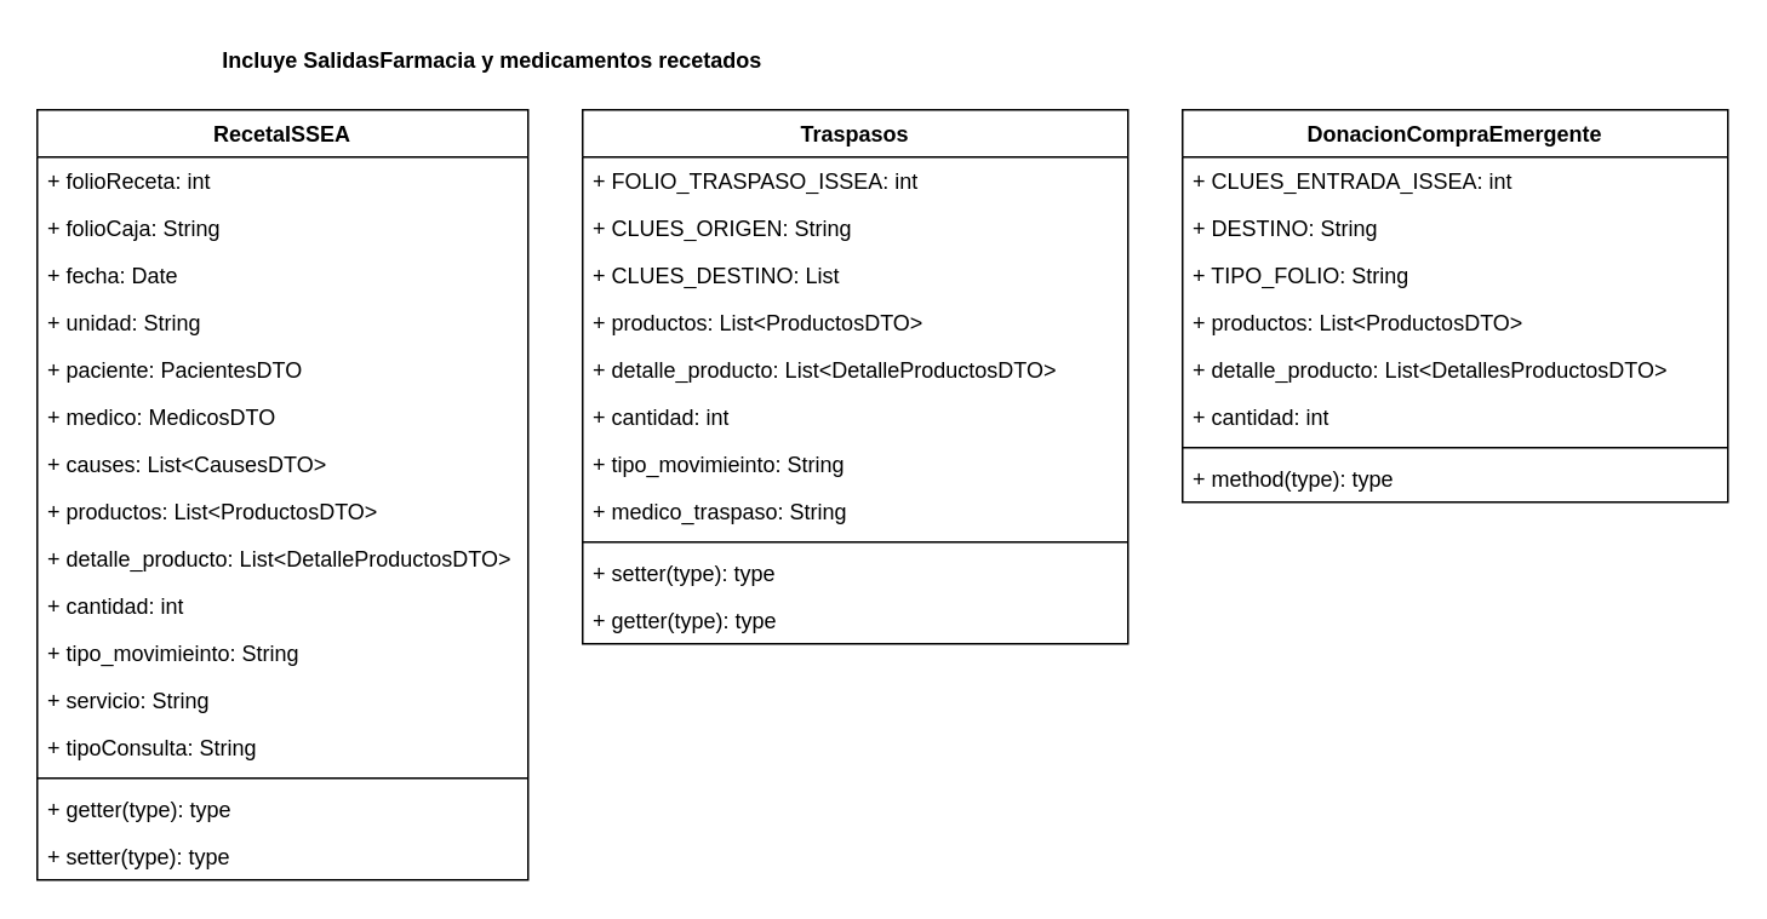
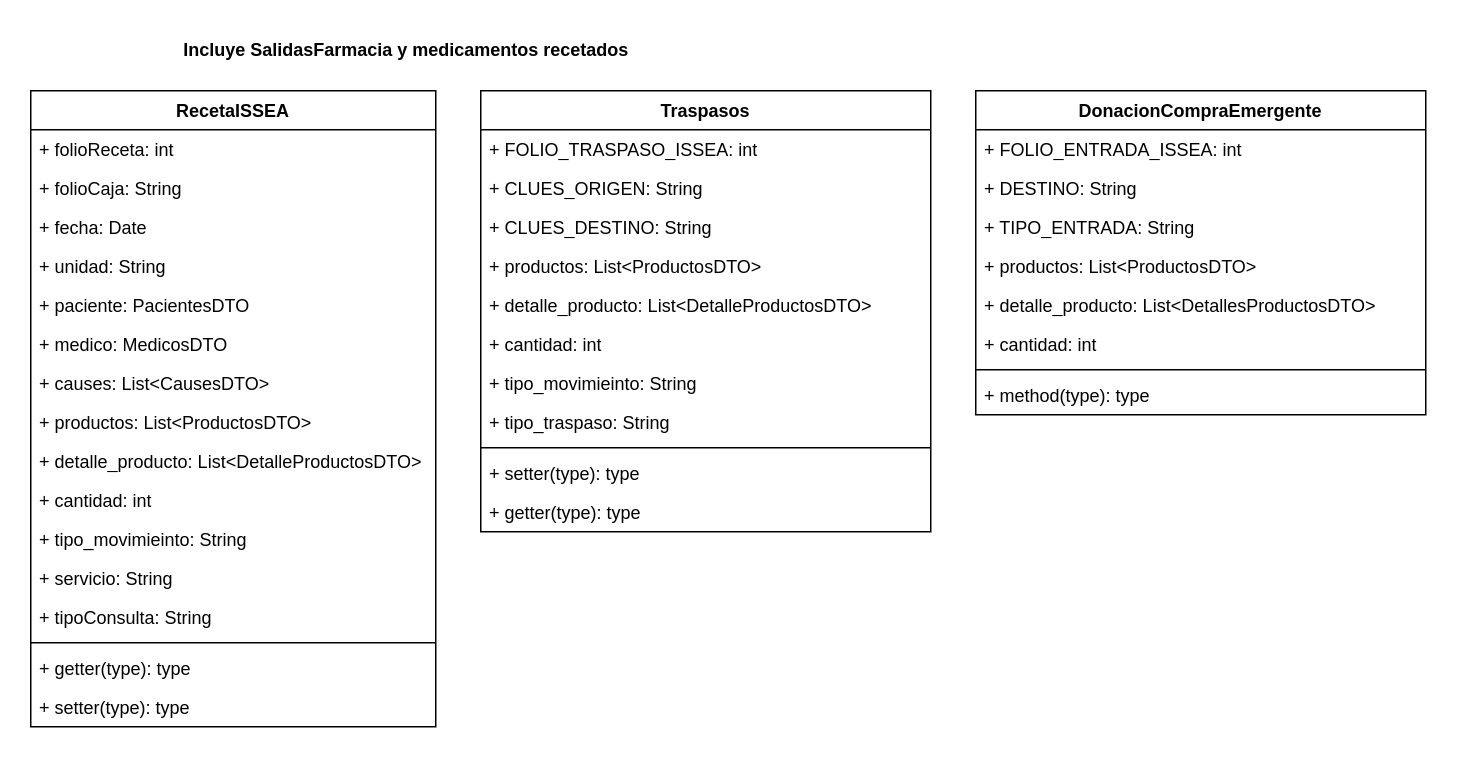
  <mxCell id="0" />
  <mxCell id="1" parent="0" />
  <mxCell id="2" value="RecetaISSEA" style="swimlane;fontStyle=1;align=center;verticalAlign=top;childLayout=stackLayout;horizontal=1;startSize=26;horizontalStack=0;resizeParent=1;resizeParentMax=0;resizeLast=0;collapsible=1;marginBottom=0;whiteSpace=wrap;html=1;" vertex="1" parent="1"><mxGeometry x="20" y="60" width="270" height="424" as="geometry" /></mxCell>
  <mxCell id="3" value="+ folioReceta: int" style="text;strokeColor=none;fillColor=none;align=left;verticalAlign=top;spacingLeft=4;spacingRight=4;overflow=hidden;rotatable=0;points=[[0,0.5],[1,0.5]];portConstraint=eastwest;whiteSpace=wrap;html=1;" vertex="1" parent="2"><mxGeometry y="26" width="270" height="26" as="geometry" /></mxCell>
  <mxCell id="4" value="+ folioCaja: String" style="text;strokeColor=none;fillColor=none;align=left;verticalAlign=top;spacingLeft=4;spacingRight=4;overflow=hidden;rotatable=0;points=[[0,0.5],[1,0.5]];portConstraint=eastwest;whiteSpace=wrap;html=1;" vertex="1" parent="2"><mxGeometry y="52" width="270" height="26" as="geometry" /></mxCell>
  <mxCell id="5" value="+ fecha: Date" style="text;strokeColor=none;fillColor=none;align=left;verticalAlign=top;spacingLeft=4;spacingRight=4;overflow=hidden;rotatable=0;points=[[0,0.5],[1,0.5]];portConstraint=eastwest;whiteSpace=wrap;html=1;" vertex="1" parent="2"><mxGeometry y="78" width="270" height="26" as="geometry" /></mxCell>
  <mxCell id="6" value="+ unidad: String" style="text;strokeColor=none;fillColor=none;align=left;verticalAlign=top;spacingLeft=4;spacingRight=4;overflow=hidden;rotatable=0;points=[[0,0.5],[1,0.5]];portConstraint=eastwest;whiteSpace=wrap;html=1;" vertex="1" parent="2"><mxGeometry y="104" width="270" height="26" as="geometry" /></mxCell>
  <mxCell id="7" value="+ paciente: PacientesDTO" style="text;strokeColor=none;fillColor=none;align=left;verticalAlign=top;spacingLeft=4;spacingRight=4;overflow=hidden;rotatable=0;points=[[0,0.5],[1,0.5]];portConstraint=eastwest;whiteSpace=wrap;html=1;" vertex="1" parent="2"><mxGeometry y="130" width="270" height="26" as="geometry" /></mxCell>
  <mxCell id="8" value="+ medico: MedicosDTO" style="text;strokeColor=none;fillColor=none;align=left;verticalAlign=top;spacingLeft=4;spacingRight=4;overflow=hidden;rotatable=0;points=[[0,0.5],[1,0.5]];portConstraint=eastwest;whiteSpace=wrap;html=1;" vertex="1" parent="2"><mxGeometry y="156" width="270" height="26" as="geometry" /></mxCell>
  <mxCell id="9" value="+ causes: List&amp;lt;CausesDTO&amp;gt;" style="text;strokeColor=none;fillColor=none;align=left;verticalAlign=top;spacingLeft=4;spacingRight=4;overflow=hidden;rotatable=0;points=[[0,0.5],[1,0.5]];portConstraint=eastwest;whiteSpace=wrap;html=1;" vertex="1" parent="2"><mxGeometry y="182" width="270" height="26" as="geometry" /></mxCell>
  <mxCell id="10" value="+ productos: List&amp;lt;ProductosDTO&amp;gt;&lt;div&gt;&lt;br&gt;&lt;/div&gt;" style="text;strokeColor=none;fillColor=none;align=left;verticalAlign=top;spacingLeft=4;spacingRight=4;overflow=hidden;rotatable=0;points=[[0,0.5],[1,0.5]];portConstraint=eastwest;whiteSpace=wrap;html=1;" vertex="1" parent="2"><mxGeometry y="208" width="270" height="26" as="geometry" /></mxCell>
  <mxCell id="11" value="+ detalle_producto: List&amp;lt;DetalleProductosDTO&amp;gt;" style="text;strokeColor=none;fillColor=none;align=left;verticalAlign=top;spacingLeft=4;spacingRight=4;overflow=hidden;rotatable=0;points=[[0,0.5],[1,0.5]];portConstraint=eastwest;whiteSpace=wrap;html=1;" vertex="1" parent="2"><mxGeometry y="234" width="270" height="26" as="geometry" /></mxCell>
  <mxCell id="12" value="+ cantidad: int" style="text;strokeColor=none;fillColor=none;align=left;verticalAlign=top;spacingLeft=4;spacingRight=4;overflow=hidden;rotatable=0;points=[[0,0.5],[1,0.5]];portConstraint=eastwest;whiteSpace=wrap;html=1;" vertex="1" parent="2"><mxGeometry y="260" width="270" height="26" as="geometry" /></mxCell>
  <mxCell id="13" value="+ tipo_movimieinto: String&lt;div&gt;&lt;br&gt;&lt;/div&gt;" style="text;strokeColor=none;fillColor=none;align=left;verticalAlign=top;spacingLeft=4;spacingRight=4;overflow=hidden;rotatable=0;points=[[0,0.5],[1,0.5]];portConstraint=eastwest;whiteSpace=wrap;html=1;" vertex="1" parent="2"><mxGeometry y="286" width="270" height="26" as="geometry" /></mxCell>
  <mxCell id="14" value="+ servicio: String" style="text;strokeColor=none;fillColor=none;align=left;verticalAlign=top;spacingLeft=4;spacingRight=4;overflow=hidden;rotatable=0;points=[[0,0.5],[1,0.5]];portConstraint=eastwest;whiteSpace=wrap;html=1;" vertex="1" parent="2"><mxGeometry y="312" width="270" height="26" as="geometry" /></mxCell>
  <mxCell id="15" value="+ tipoConsulta: String&lt;div&gt;&lt;br&gt;&lt;/div&gt;" style="text;strokeColor=none;fillColor=none;align=left;verticalAlign=top;spacingLeft=4;spacingRight=4;overflow=hidden;rotatable=0;points=[[0,0.5],[1,0.5]];portConstraint=eastwest;whiteSpace=wrap;html=1;" vertex="1" parent="2"><mxGeometry y="338" width="270" height="26" as="geometry" /></mxCell>
  <mxCell id="16" value="" style="line;strokeWidth=1;fillColor=none;align=left;verticalAlign=middle;spacingTop=-1;spacingLeft=3;spacingRight=3;rotatable=0;labelPosition=right;points=[];portConstraint=eastwest;strokeColor=inherit;" vertex="1" parent="2"><mxGeometry y="364" width="270" height="8" as="geometry" /></mxCell>
  <mxCell id="17" value="+ getter(type): type" style="text;strokeColor=none;fillColor=none;align=left;verticalAlign=top;spacingLeft=4;spacingRight=4;overflow=hidden;rotatable=0;points=[[0,0.5],[1,0.5]];portConstraint=eastwest;whiteSpace=wrap;html=1;" vertex="1" parent="2"><mxGeometry y="372" width="270" height="26" as="geometry" /></mxCell>
  <mxCell id="18" value="+ setter(type): type" style="text;strokeColor=none;fillColor=none;align=left;verticalAlign=top;spacingLeft=4;spacingRight=4;overflow=hidden;rotatable=0;points=[[0,0.5],[1,0.5]];portConstraint=eastwest;whiteSpace=wrap;html=1;" vertex="1" parent="2"><mxGeometry y="398" width="270" height="26" as="geometry" /></mxCell>
  <mxCell id="19" value="Traspasos" style="swimlane;fontStyle=1;align=center;verticalAlign=top;childLayout=stackLayout;horizontal=1;startSize=26;horizontalStack=0;resizeParent=1;resizeParentMax=0;resizeLast=0;collapsible=1;marginBottom=0;whiteSpace=wrap;html=1;" vertex="1" parent="1"><mxGeometry x="320" y="60" width="300" height="294" as="geometry" /></mxCell>
  <mxCell id="20" value="+ FOLIO_TRASPASO_ISSEA: int" style="text;strokeColor=none;fillColor=none;align=left;verticalAlign=top;spacingLeft=4;spacingRight=4;overflow=hidden;rotatable=0;points=[[0,0.5],[1,0.5]];portConstraint=eastwest;whiteSpace=wrap;html=1;" vertex="1" parent="19"><mxGeometry y="26" width="300" height="26" as="geometry" /></mxCell>
  <mxCell id="21" value="+ CLUES_ORIGEN: String" style="text;strokeColor=none;fillColor=none;align=left;verticalAlign=top;spacingLeft=4;spacingRight=4;overflow=hidden;rotatable=0;points=[[0,0.5],[1,0.5]];portConstraint=eastwest;whiteSpace=wrap;html=1;" vertex="1" parent="19"><mxGeometry y="52" width="300" height="26" as="geometry" /></mxCell>
- <mxCell id="22" value="+ CLUES_DESTINO: List" style="text;strokeColor=none;fillColor=none;align=left;verticalAlign=top;spacingLeft=4;spacingRight=4;overflow=hidden;rotatable=0;points=[[0,0.5],[1,0.5]];portConstraint=eastwest;whiteSpace=wrap;html=1;" vertex="1" parent="19"><mxGeometry y="78" width="300" height="26" as="geometry" /></mxCell>
+ <mxCell id="22" value="+ CLUES_DESTINO: String" style="text;strokeColor=none;fillColor=none;align=left;verticalAlign=top;spacingLeft=4;spacingRight=4;overflow=hidden;rotatable=0;points=[[0,0.5],[1,0.5]];portConstraint=eastwest;whiteSpace=wrap;html=1;" vertex="1" parent="19"><mxGeometry y="78" width="300" height="26" as="geometry" /></mxCell>
  <mxCell id="23" value="+ productos: List&amp;lt;ProductosDTO&amp;gt;" style="text;strokeColor=none;fillColor=none;align=left;verticalAlign=top;spacingLeft=4;spacingRight=4;overflow=hidden;rotatable=0;points=[[0,0.5],[1,0.5]];portConstraint=eastwest;whiteSpace=wrap;html=1;" vertex="1" parent="19"><mxGeometry y="104" width="300" height="26" as="geometry" /></mxCell>
  <mxCell id="24" value="+ detalle_producto: List&amp;lt;DetalleProductosDTO&amp;gt;" style="text;strokeColor=none;fillColor=none;align=left;verticalAlign=top;spacingLeft=4;spacingRight=4;overflow=hidden;rotatable=0;points=[[0,0.5],[1,0.5]];portConstraint=eastwest;whiteSpace=wrap;html=1;" vertex="1" parent="19"><mxGeometry y="130" width="300" height="26" as="geometry" /></mxCell>
  <mxCell id="25" value="+ cantidad: int" style="text;strokeColor=none;fillColor=none;align=left;verticalAlign=top;spacingLeft=4;spacingRight=4;overflow=hidden;rotatable=0;points=[[0,0.5],[1,0.5]];portConstraint=eastwest;whiteSpace=wrap;html=1;" vertex="1" parent="19"><mxGeometry y="156" width="300" height="26" as="geometry" /></mxCell>
  <mxCell id="26" value="+ tipo_movimieinto: String&lt;div&gt;&lt;br&gt;&lt;/div&gt;" style="text;strokeColor=none;fillColor=none;align=left;verticalAlign=top;spacingLeft=4;spacingRight=4;overflow=hidden;rotatable=0;points=[[0,0.5],[1,0.5]];portConstraint=eastwest;whiteSpace=wrap;html=1;" vertex="1" parent="19"><mxGeometry y="182" width="300" height="26" as="geometry" /></mxCell>
- <mxCell id="27" value="+ medico_traspaso: String&lt;div&gt;&lt;br&gt;&lt;/div&gt;" style="text;strokeColor=none;fillColor=none;align=left;verticalAlign=top;spacingLeft=4;spacingRight=4;overflow=hidden;rotatable=0;points=[[0,0.5],[1,0.5]];portConstraint=eastwest;whiteSpace=wrap;html=1;" vertex="1" parent="19"><mxGeometry y="208" width="300" height="26" as="geometry" /></mxCell>
+ <mxCell id="27" value="+ tipo_traspaso: String&lt;div&gt;&lt;br&gt;&lt;/div&gt;" style="text;strokeColor=none;fillColor=none;align=left;verticalAlign=top;spacingLeft=4;spacingRight=4;overflow=hidden;rotatable=0;points=[[0,0.5],[1,0.5]];portConstraint=eastwest;whiteSpace=wrap;html=1;" vertex="1" parent="19"><mxGeometry y="208" width="300" height="26" as="geometry" /></mxCell>
  <mxCell id="28" value="" style="line;strokeWidth=1;fillColor=none;align=left;verticalAlign=middle;spacingTop=-1;spacingLeft=3;spacingRight=3;rotatable=0;labelPosition=right;points=[];portConstraint=eastwest;strokeColor=inherit;" vertex="1" parent="19"><mxGeometry y="234" width="300" height="8" as="geometry" /></mxCell>
  <mxCell id="29" value="+ setter(type): type" style="text;strokeColor=none;fillColor=none;align=left;verticalAlign=top;spacingLeft=4;spacingRight=4;overflow=hidden;rotatable=0;points=[[0,0.5],[1,0.5]];portConstraint=eastwest;whiteSpace=wrap;html=1;" vertex="1" parent="19"><mxGeometry y="242" width="300" height="26" as="geometry" /></mxCell>
  <mxCell id="30" value="+ getter(type): type" style="text;strokeColor=none;fillColor=none;align=left;verticalAlign=top;spacingLeft=4;spacingRight=4;overflow=hidden;rotatable=0;points=[[0,0.5],[1,0.5]];portConstraint=eastwest;whiteSpace=wrap;html=1;" vertex="1" parent="19"><mxGeometry y="268" width="300" height="26" as="geometry" /></mxCell>
  <mxCell id="31" value="Incluye SalidasFarmacia y medicamentos recetados" style="text;align=center;fontStyle=1;verticalAlign=middle;spacingLeft=3;spacingRight=3;strokeColor=none;rotatable=0;points=[[0,0.5],[1,0.5]];portConstraint=eastwest;html=1;" vertex="1" parent="1"><mxGeometry x="230" y="20" width="80" height="26" as="geometry" /></mxCell>
  <mxCell id="32" value="DonacionCompraEmergente" style="swimlane;fontStyle=1;align=center;verticalAlign=top;childLayout=stackLayout;horizontal=1;startSize=26;horizontalStack=0;resizeParent=1;resizeParentMax=0;resizeLast=0;collapsible=1;marginBottom=0;whiteSpace=wrap;html=1;" vertex="1" parent="1"><mxGeometry x="650" y="60" width="300" height="216" as="geometry" /></mxCell>
- <mxCell id="33" value="+ CLUES_ENTRADA_ISSEA: int" style="text;strokeColor=none;fillColor=none;align=left;verticalAlign=top;spacingLeft=4;spacingRight=4;overflow=hidden;rotatable=0;points=[[0,0.5],[1,0.5]];portConstraint=eastwest;whiteSpace=wrap;html=1;" vertex="1" parent="32"><mxGeometry y="26" width="300" height="26" as="geometry" /></mxCell>
+ <mxCell id="33" value="+ FOLIO_ENTRADA_ISSEA: int" style="text;strokeColor=none;fillColor=none;align=left;verticalAlign=top;spacingLeft=4;spacingRight=4;overflow=hidden;rotatable=0;points=[[0,0.5],[1,0.5]];portConstraint=eastwest;whiteSpace=wrap;html=1;" vertex="1" parent="32"><mxGeometry y="26" width="300" height="26" as="geometry" /></mxCell>
  <mxCell id="34" value="+ DESTINO: String" style="text;strokeColor=none;fillColor=none;align=left;verticalAlign=top;spacingLeft=4;spacingRight=4;overflow=hidden;rotatable=0;points=[[0,0.5],[1,0.5]];portConstraint=eastwest;whiteSpace=wrap;html=1;" vertex="1" parent="32"><mxGeometry y="52" width="300" height="26" as="geometry" /></mxCell>
- <mxCell id="35" value="+ TIPO_FOLIO: String" style="text;strokeColor=none;fillColor=none;align=left;verticalAlign=top;spacingLeft=4;spacingRight=4;overflow=hidden;rotatable=0;points=[[0,0.5],[1,0.5]];portConstraint=eastwest;whiteSpace=wrap;html=1;" vertex="1" parent="32"><mxGeometry y="78" width="300" height="26" as="geometry" /></mxCell>
+ <mxCell id="35" value="+ TIPO_ENTRADA: String" style="text;strokeColor=none;fillColor=none;align=left;verticalAlign=top;spacingLeft=4;spacingRight=4;overflow=hidden;rotatable=0;points=[[0,0.5],[1,0.5]];portConstraint=eastwest;whiteSpace=wrap;html=1;" vertex="1" parent="32"><mxGeometry y="78" width="300" height="26" as="geometry" /></mxCell>
  <mxCell id="36" value="+ productos: List&amp;lt;ProductosDTO&amp;gt;" style="text;strokeColor=none;fillColor=none;align=left;verticalAlign=top;spacingLeft=4;spacingRight=4;overflow=hidden;rotatable=0;points=[[0,0.5],[1,0.5]];portConstraint=eastwest;whiteSpace=wrap;html=1;" vertex="1" parent="32"><mxGeometry y="104" width="300" height="26" as="geometry" /></mxCell>
  <mxCell id="37" value="+ detalle_producto: List&amp;lt;DetallesProductosDTO&amp;gt;" style="text;strokeColor=none;fillColor=none;align=left;verticalAlign=top;spacingLeft=4;spacingRight=4;overflow=hidden;rotatable=0;points=[[0,0.5],[1,0.5]];portConstraint=eastwest;whiteSpace=wrap;html=1;" vertex="1" parent="32"><mxGeometry y="130" width="300" height="26" as="geometry" /></mxCell>
  <mxCell id="38" value="+ cantidad: int" style="text;strokeColor=none;fillColor=none;align=left;verticalAlign=top;spacingLeft=4;spacingRight=4;overflow=hidden;rotatable=0;points=[[0,0.5],[1,0.5]];portConstraint=eastwest;whiteSpace=wrap;html=1;" vertex="1" parent="32"><mxGeometry y="156" width="300" height="26" as="geometry" /></mxCell>
  <mxCell id="39" value="" style="line;strokeWidth=1;fillColor=none;align=left;verticalAlign=middle;spacingTop=-1;spacingLeft=3;spacingRight=3;rotatable=0;labelPosition=right;points=[];portConstraint=eastwest;strokeColor=inherit;" vertex="1" parent="32"><mxGeometry y="182" width="300" height="8" as="geometry" /></mxCell>
  <mxCell id="40" value="+ method(type): type" style="text;strokeColor=none;fillColor=none;align=left;verticalAlign=top;spacingLeft=4;spacingRight=4;overflow=hidden;rotatable=0;points=[[0,0.5],[1,0.5]];portConstraint=eastwest;whiteSpace=wrap;html=1;" vertex="1" parent="32"><mxGeometry y="190" width="300" height="26" as="geometry" /></mxCell>
